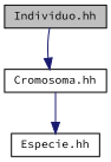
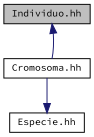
  digraph {
    fontname="Source Code Pro"
    node [color=black fillcolor=white fontname="Source Code Pro" fontsize=10 shape=record style=filled]
    edge [color=midnightblue fontname="Source Code Pro" fontsize=10 labelfontname=Helvetica labelfontsize=10 style=solid]
    n1 [fillcolor=grey75 fontcolor=black height=0.2 label="Individuo.hh" width=0.4]
    n2 [height=0.2 label="Cromosoma.hh" width=0.4]
    n3 [height=0.2 label="Especie.hh" width=0.4]
-   n1 -> n2
+   n2 -> n1
    n2 -> n3
  }
